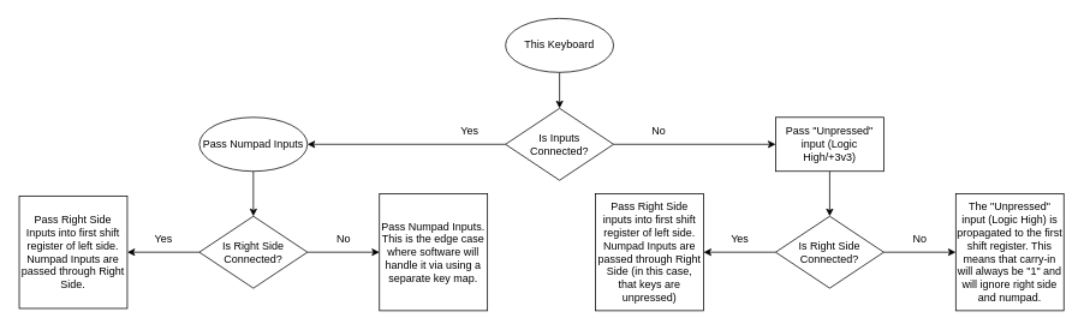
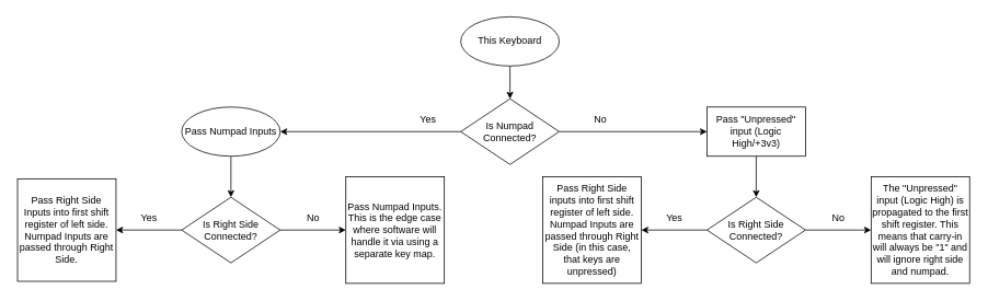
  <mxCell id="0" />
  <mxCell id="1" parent="0" />
  <mxCell id="2" style="edgeStyle=orthogonalEdgeStyle;rounded=0;orthogonalLoop=1;jettySize=auto;html=1;exitX=0.5;exitY=1;exitDx=0;exitDy=0;entryX=0.5;entryY=0;entryDx=0;entryDy=0;" edge="1" parent="1" source="3" target="5"><mxGeometry relative="1" as="geometry"><mxPoint x="620.241" y="160" as="targetPoint" /></mxGeometry></mxCell>
  <mxCell id="3" value="This Keyboard" style="ellipse;whiteSpace=wrap;html=1;" vertex="1" parent="1"><mxGeometry x="560" y="20" width="120" height="60" as="geometry" /></mxCell>
  <mxCell id="4" style="edgeStyle=orthogonalEdgeStyle;rounded=0;orthogonalLoop=1;jettySize=auto;html=1;exitX=0;exitY=0.5;exitDx=0;exitDy=0;entryX=1;entryY=0.5;entryDx=0;entryDy=0;" edge="1" parent="1" source="5" target="12"><mxGeometry relative="1" as="geometry" /></mxCell>
- <mxCell id="5" value="Is Inputs&lt;br&gt;Connected?" style="rhombus;whiteSpace=wrap;html=1;" vertex="1" parent="1"><mxGeometry x="560" y="120" width="120" height="80" as="geometry" /></mxCell>
+ <mxCell id="5" value="Is Numpad&lt;br&gt;Connected?" style="rhombus;whiteSpace=wrap;html=1;" vertex="1" parent="1"><mxGeometry x="560" y="120" width="120" height="80" as="geometry" /></mxCell>
  <mxCell id="6" value="Yes" style="text;html=1;align=center;verticalAlign=middle;resizable=0;points=[];autosize=1;strokeColor=none;fillColor=none;" vertex="1" parent="1"><mxGeometry x="500" y="130" width="40" height="30" as="geometry" /></mxCell>
  <mxCell id="7" value="No" style="text;html=1;align=center;verticalAlign=middle;resizable=0;points=[];autosize=1;strokeColor=none;fillColor=none;" vertex="1" parent="1"><mxGeometry x="710" y="130" width="40" height="30" as="geometry" /></mxCell>
  <mxCell id="8" value="" style="endArrow=classic;html=1;rounded=0;exitX=1;exitY=0.5;exitDx=0;exitDy=0;entryX=0;entryY=0.5;entryDx=0;entryDy=0;" edge="1" parent="1" source="5" target="10"><mxGeometry width="50" height="50" relative="1" as="geometry"><mxPoint x="790" y="220" as="sourcePoint" /><mxPoint x="740" y="160" as="targetPoint" /></mxGeometry></mxCell>
  <mxCell id="9" style="edgeStyle=orthogonalEdgeStyle;rounded=0;orthogonalLoop=1;jettySize=auto;html=1;exitX=0.5;exitY=1;exitDx=0;exitDy=0;entryX=0.5;entryY=0;entryDx=0;entryDy=0;" edge="1" parent="1" source="10" target="15"><mxGeometry relative="1" as="geometry"><mxPoint x="919.897" y="280" as="targetPoint" /></mxGeometry></mxCell>
  <mxCell id="10" value="Pass &quot;Unpressed&quot; input (Logic High/+3v3)" style="rounded=0;whiteSpace=wrap;html=1;" vertex="1" parent="1"><mxGeometry x="860" y="130" width="120" height="60" as="geometry" /></mxCell>
  <mxCell id="11" style="edgeStyle=orthogonalEdgeStyle;rounded=0;orthogonalLoop=1;jettySize=auto;html=1;exitX=0.5;exitY=1;exitDx=0;exitDy=0;entryX=0.5;entryY=0;entryDx=0;entryDy=0;" edge="1" parent="1" source="12" target="18"><mxGeometry relative="1" as="geometry" /></mxCell>
  <mxCell id="12" value="Pass Numpad Inputs" style="ellipse;whiteSpace=wrap;html=1;" vertex="1" parent="1"><mxGeometry x="220" y="130" width="120" height="60" as="geometry" /></mxCell>
  <mxCell id="13" style="edgeStyle=orthogonalEdgeStyle;rounded=0;orthogonalLoop=1;jettySize=auto;html=1;exitX=0;exitY=0.5;exitDx=0;exitDy=0;entryX=1;entryY=0.5;entryDx=0;entryDy=0;" edge="1" parent="1" source="15" target="25"><mxGeometry relative="1" as="geometry" /></mxCell>
  <mxCell id="14" style="edgeStyle=orthogonalEdgeStyle;rounded=0;orthogonalLoop=1;jettySize=auto;html=1;exitX=1;exitY=0.5;exitDx=0;exitDy=0;entryX=0;entryY=0.5;entryDx=0;entryDy=0;" edge="1" parent="1" source="15" target="26"><mxGeometry relative="1" as="geometry" /></mxCell>
  <mxCell id="15" value="Is Right Side&lt;br&gt;Connected?" style="rhombus;whiteSpace=wrap;html=1;" vertex="1" parent="1"><mxGeometry x="860" y="240" width="120" height="80" as="geometry" /></mxCell>
  <mxCell id="16" style="edgeStyle=orthogonalEdgeStyle;rounded=0;orthogonalLoop=1;jettySize=auto;html=1;exitX=1;exitY=0.5;exitDx=0;exitDy=0;entryX=0;entryY=0.5;entryDx=0;entryDy=0;" edge="1" parent="1" source="18" target="22"><mxGeometry relative="1" as="geometry"><mxPoint x="410" y="280.138" as="targetPoint" /></mxGeometry></mxCell>
  <mxCell id="17" style="edgeStyle=orthogonalEdgeStyle;rounded=0;orthogonalLoop=1;jettySize=auto;html=1;exitX=0;exitY=0.5;exitDx=0;exitDy=0;entryX=1;entryY=0.5;entryDx=0;entryDy=0;" edge="1" parent="1" source="18" target="19"><mxGeometry relative="1" as="geometry" /></mxCell>
  <mxCell id="18" value="Is Right Side&lt;br&gt;Connected?" style="rhombus;whiteSpace=wrap;html=1;" vertex="1" parent="1"><mxGeometry x="220" y="240" width="120" height="80" as="geometry" /></mxCell>
  <mxCell id="19" value="Pass Right Side Inputs into first shift register of left side.&lt;br&gt;Numpad Inputs are passed through Right Side." style="rounded=0;whiteSpace=wrap;html=1;" vertex="1" parent="1"><mxGeometry x="20" y="217.5" width="120" height="125" as="geometry" /></mxCell>
  <mxCell id="20" value="Yes" style="text;html=1;align=center;verticalAlign=middle;resizable=0;points=[];autosize=1;strokeColor=none;fillColor=none;" vertex="1" parent="1"><mxGeometry x="160" y="250" width="40" height="30" as="geometry" /></mxCell>
  <mxCell id="21" value="No" style="text;html=1;align=center;verticalAlign=middle;resizable=0;points=[];autosize=1;strokeColor=none;fillColor=none;" vertex="1" parent="1"><mxGeometry x="360" y="250" width="40" height="30" as="geometry" /></mxCell>
  <mxCell id="22" value="Pass Numpad Inputs.&lt;br&gt;This is the edge case where software will handle it via using a separate key map." style="rounded=0;whiteSpace=wrap;html=1;" vertex="1" parent="1"><mxGeometry x="420" y="215" width="120" height="130" as="geometry" /></mxCell>
  <mxCell id="23" value="Yes" style="text;html=1;align=center;verticalAlign=middle;resizable=0;points=[];autosize=1;strokeColor=none;fillColor=none;" vertex="1" parent="1"><mxGeometry x="800" y="250" width="40" height="30" as="geometry" /></mxCell>
  <mxCell id="24" value="No" style="text;html=1;align=center;verticalAlign=middle;resizable=0;points=[];autosize=1;strokeColor=none;fillColor=none;" vertex="1" parent="1"><mxGeometry x="1000" y="250" width="40" height="30" as="geometry" /></mxCell>
  <mxCell id="25" value="Pass Right Side inputs into first shift register of left side. Numpad Inputs are passed through Right Side (in this case, that keys are unpressed)" style="rounded=0;whiteSpace=wrap;html=1;" vertex="1" parent="1"><mxGeometry x="660" y="215" width="120" height="130" as="geometry" /></mxCell>
  <mxCell id="26" value="The &quot;Unpressed&quot; input (Logic High) is propagated to the first shift register. This means that carry-in will always be &quot;1&quot; and will ignore right side and numpad." style="rounded=0;whiteSpace=wrap;html=1;" vertex="1" parent="1"><mxGeometry x="1060" y="215" width="120" height="130" as="geometry" /></mxCell>
